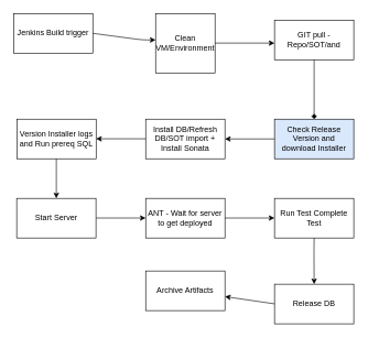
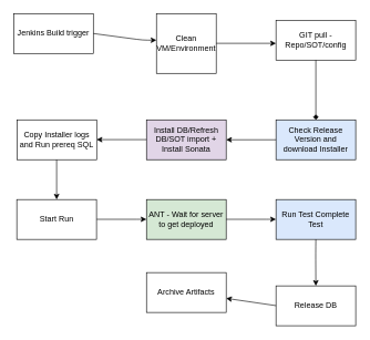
  <mxCell id="0" />
  <mxCell id="1" parent="0" />
  <mxCell id="2" value="Jenkins Build trigger" style="rounded=0;whiteSpace=wrap;html=1;" vertex="1" parent="1"><mxGeometry x="20" y="20" width="120" height="60" as="geometry" /></mxCell>
  <mxCell id="3" value="" style="endArrow=classic;html=1;exitX=1;exitY=0.5;exitDx=0;exitDy=0;" edge="1" parent="1" source="2"><mxGeometry width="50" height="50" relative="1" as="geometry"><mxPoint x="205" y="380" as="sourcePoint" /><mxPoint x="235" y="60" as="targetPoint" /><Array as="points"><mxPoint x="215" y="60" /></Array></mxGeometry></mxCell>
  <mxCell id="4" value="Clean VM/Environment" style="whiteSpace=wrap;html=1;aspect=fixed;" vertex="1" parent="1"><mxGeometry x="235" y="20" width="90" height="90" as="geometry" /></mxCell>
- <mxCell id="5" value="GIT pull - Repo/SOT/and" style="rounded=0;whiteSpace=wrap;html=1;" vertex="1" parent="1"><mxGeometry x="415" y="30" width="120" height="60" as="geometry" /></mxCell>
+ <mxCell id="5" value="GIT pull - Repo/SOT/config" style="rounded=0;whiteSpace=wrap;html=1;" vertex="1" parent="1"><mxGeometry x="415" y="30" width="120" height="60" as="geometry" /></mxCell>
  <mxCell id="6" value="" style="endArrow=classic;html=1;exitX=1;exitY=0.5;exitDx=0;exitDy=0;" edge="1" parent="1"><mxGeometry width="50" height="50" relative="1" as="geometry"><mxPoint x="325" y="64.76" as="sourcePoint" /><mxPoint x="415" y="64.76" as="targetPoint" /></mxGeometry></mxCell>
  <mxCell id="7" value="Check Release Version and download Installer" style="rounded=0;whiteSpace=wrap;html=1;fillColor=#dae8fc;" vertex="1" parent="1"><mxGeometry x="415" y="180" width="120" height="60" as="geometry" /></mxCell>
  <mxCell id="8" value="" style="endArrow=diamond;html=1;exitX=0.5;exitY=1;exitDx=0;exitDy=0;entryX=0.5;entryY=0;entryDx=0;entryDy=0;" edge="1" parent="1" source="5" target="7"><mxGeometry width="50" height="50" relative="1" as="geometry"><mxPoint x="315" y="210" as="sourcePoint" /><mxPoint x="365" y="160" as="targetPoint" /></mxGeometry></mxCell>
- <mxCell id="9" value="Install DB/Refresh DB/SOT import + Install Sonata" style="rounded=0;whiteSpace=wrap;html=1;" vertex="1" parent="1"><mxGeometry x="220" y="180" width="120" height="60" as="geometry" /></mxCell>
+ <mxCell id="9" value="Install DB/Refresh DB/SOT import + Install Sonata" style="rounded=0;whiteSpace=wrap;html=1;fillColor=#e1d5e7;" vertex="1" parent="1"><mxGeometry x="220" y="180" width="120" height="60" as="geometry" /></mxCell>
  <mxCell id="10" value="" style="endArrow=classic;html=1;" edge="1" parent="1" target="9"><mxGeometry width="50" height="50" relative="1" as="geometry"><mxPoint x="415" y="210" as="sourcePoint" /><mxPoint x="425" y="210" as="targetPoint" /><Array as="points" /></mxGeometry></mxCell>
  <mxCell id="11" value="" style="endArrow=classic;html=1;" edge="1" parent="1"><mxGeometry width="50" height="50" relative="1" as="geometry"><mxPoint x="220" y="209.76" as="sourcePoint" /><mxPoint x="145" y="209.76" as="targetPoint" /><Array as="points" /></mxGeometry></mxCell>
- <mxCell id="12" value="Version Installer logs and Run prereq SQL" style="rounded=0;whiteSpace=wrap;html=1;" vertex="1" parent="1"><mxGeometry x="25" y="180" width="120" height="60" as="geometry" /></mxCell>
+ <mxCell id="12" value="Copy Installer logs and Run prereq SQL" style="rounded=0;whiteSpace=wrap;html=1;" vertex="1" parent="1"><mxGeometry x="25" y="180" width="120" height="60" as="geometry" /></mxCell>
  <mxCell id="13" value="" style="endArrow=classic;html=1;exitX=0.5;exitY=1;exitDx=0;exitDy=0;entryX=0.5;entryY=0;entryDx=0;entryDy=0;" edge="1" parent="1" target="14"><mxGeometry width="50" height="50" relative="1" as="geometry"><mxPoint x="84.76" y="240" as="sourcePoint" /><mxPoint x="84.76" y="330" as="targetPoint" /></mxGeometry></mxCell>
- <mxCell id="14" value="Start Server" style="rounded=0;whiteSpace=wrap;html=1;" vertex="1" parent="1"><mxGeometry x="24.76" y="300" width="120" height="60" as="geometry" /></mxCell>
+ <mxCell id="14" value="Start Run" style="rounded=0;whiteSpace=wrap;html=1;" vertex="1" parent="1"><mxGeometry x="24.76" y="300" width="120" height="60" as="geometry" /></mxCell>
  <mxCell id="15" value="" style="endArrow=classic;html=1;exitX=1;exitY=0.5;exitDx=0;exitDy=0;" edge="1" parent="1" target="16"><mxGeometry width="50" height="50" relative="1" as="geometry"><mxPoint x="145" y="329.76" as="sourcePoint" /><mxPoint x="235" y="329.76" as="targetPoint" /><Array as="points"><mxPoint x="215" y="329.76" /></Array></mxGeometry></mxCell>
- <mxCell id="16" value="ANT - Wait for server to get deployed" style="rounded=0;whiteSpace=wrap;html=1;" vertex="1" parent="1"><mxGeometry x="220" y="300" width="120" height="60" as="geometry" /></mxCell>
- <mxCell id="17" value="Run Test Complete Test" style="rounded=0;whiteSpace=wrap;html=1;" vertex="1" parent="1"><mxGeometry x="415" y="300" width="120" height="60" as="geometry" /></mxCell>
+ <mxCell id="16" value="ANT - Wait for server to get deployed" style="rounded=0;whiteSpace=wrap;html=1;fillColor=#d5e8d4;" vertex="1" parent="1"><mxGeometry x="220" y="300" width="120" height="60" as="geometry" /></mxCell>
+ <mxCell id="17" value="Run Test Complete Test" style="rounded=0;whiteSpace=wrap;html=1;fillColor=#dae8fc;" vertex="1" parent="1"><mxGeometry x="415" y="300" width="120" height="60" as="geometry" /></mxCell>
  <mxCell id="18" value="" style="endArrow=classic;html=1;exitX=1;exitY=0.5;exitDx=0;exitDy=0;" edge="1" parent="1"><mxGeometry width="50" height="50" relative="1" as="geometry"><mxPoint x="340" y="329.76" as="sourcePoint" /><mxPoint x="415" y="329.778" as="targetPoint" /><Array as="points"><mxPoint x="410" y="329.76" /></Array></mxGeometry></mxCell>
  <mxCell id="19" value="" style="endArrow=classic;html=1;" edge="1" parent="1"><mxGeometry width="50" height="50" relative="1" as="geometry"><mxPoint x="475" y="360" as="sourcePoint" /><mxPoint x="475" y="430" as="targetPoint" /><Array as="points"><mxPoint x="474.76" y="380" /></Array></mxGeometry></mxCell>
  <mxCell id="20" value="Release DB" style="rounded=0;whiteSpace=wrap;html=1;" vertex="1" parent="1"><mxGeometry x="415" y="430" width="120" height="60" as="geometry" /></mxCell>
  <mxCell id="21" value="" style="endArrow=classic;html=1;" edge="1" parent="1" target="22"><mxGeometry width="50" height="50" relative="1" as="geometry"><mxPoint x="415" y="459.76" as="sourcePoint" /><mxPoint x="340" y="459.76" as="targetPoint" /><Array as="points" /></mxGeometry></mxCell>
  <mxCell id="22" value="Archive Artifacts" style="rounded=0;whiteSpace=wrap;html=1;" vertex="1" parent="1"><mxGeometry x="220" y="410" width="120" height="60" as="geometry" /></mxCell>
